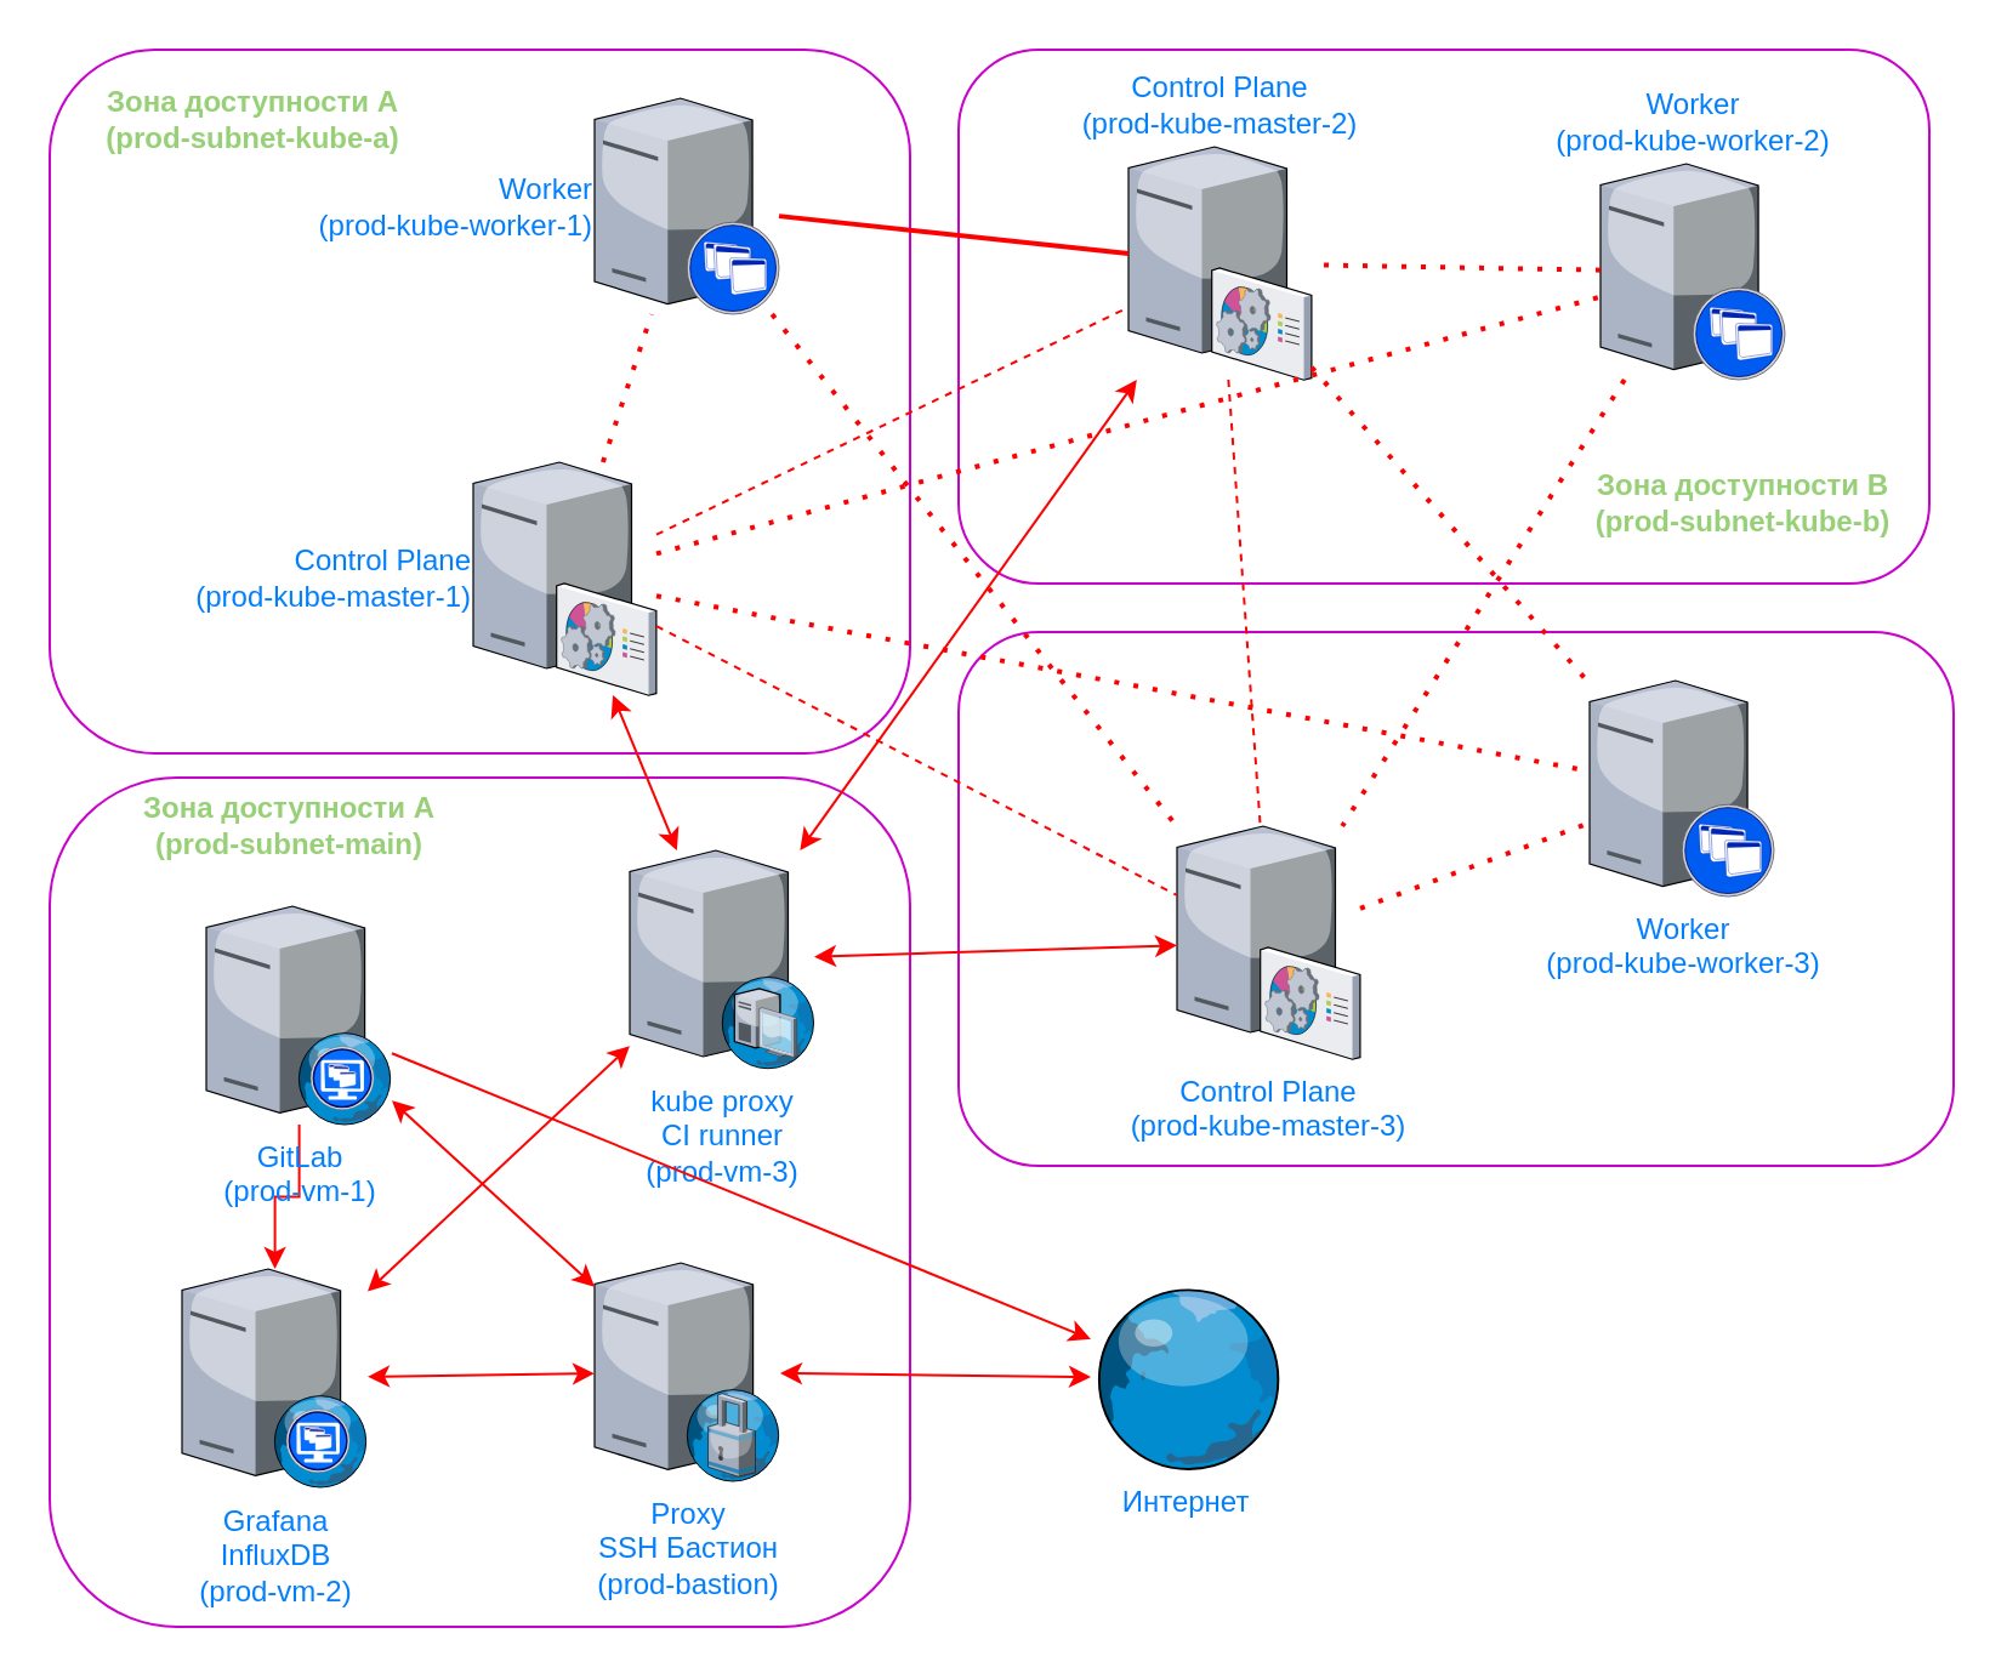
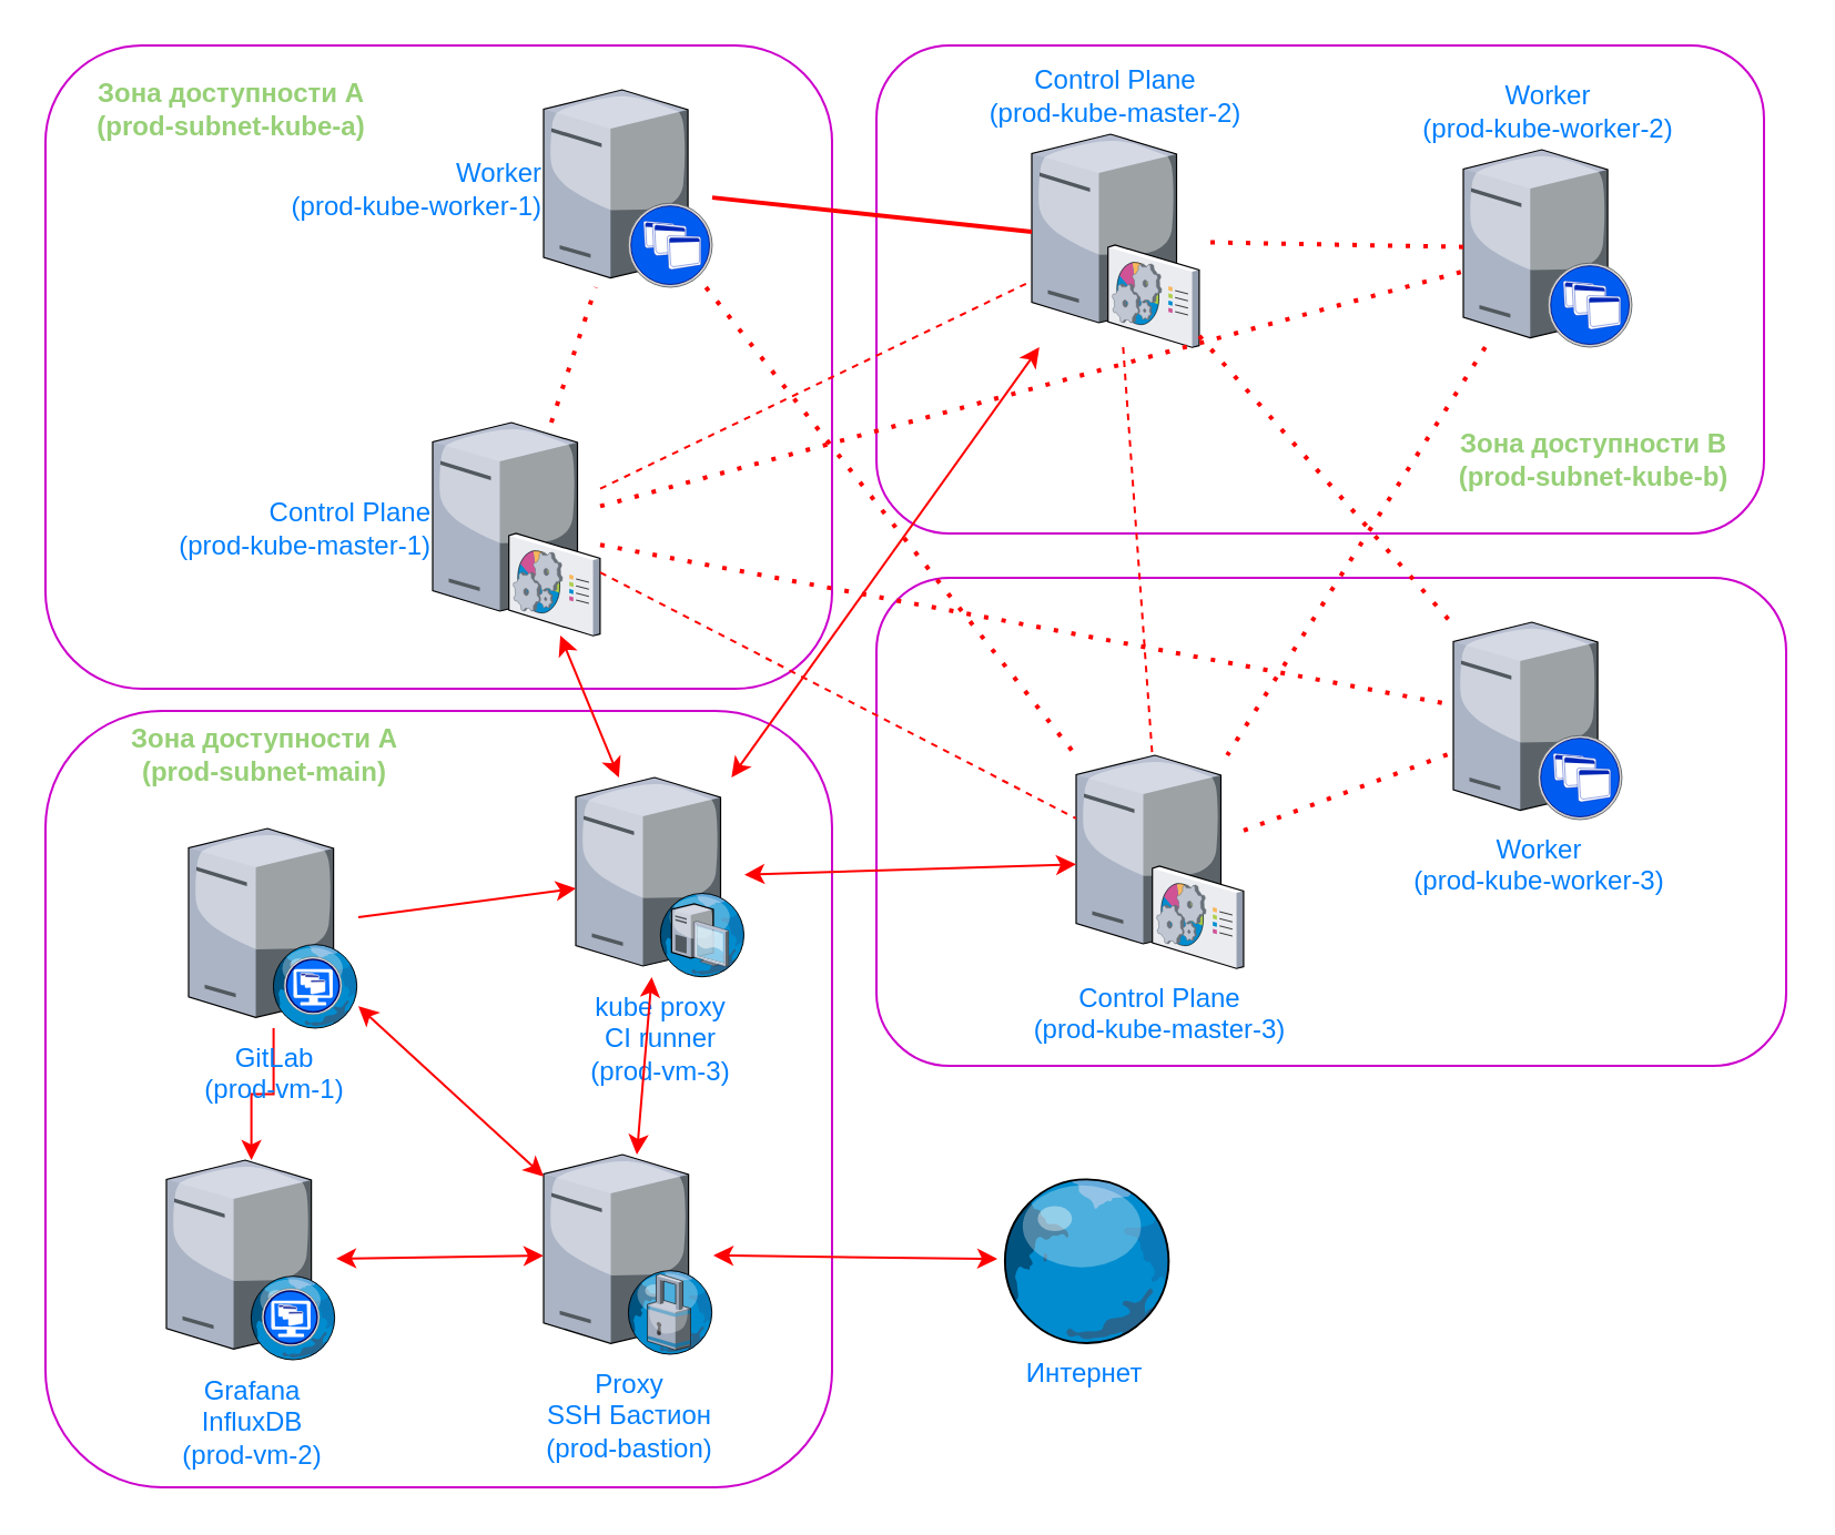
  <mxCell id="0" />
  <mxCell id="1" parent="0" />
  <mxCell id="2" value="" style="rounded=1;whiteSpace=wrap;html=1;labelPosition=center;verticalLabelPosition=middle;align=center;verticalAlign=middle;labelBackgroundColor=none;fillColor=none;strokeColor=#CC00CC;" parent="1" vertex="1"><mxGeometry x="20" y="20" width="354.5" height="290" as="geometry" /></mxCell>
  <mxCell id="3" value="" style="rounded=1;whiteSpace=wrap;html=1;fontColor=default;fillColor=none;strokeColor=#CC00CC;" parent="1" vertex="1"><mxGeometry x="394.5" y="20" width="400" height="220" as="geometry" /></mxCell>
  <mxCell id="4" value="" style="rounded=1;whiteSpace=wrap;html=1;fontColor=none;noLabel=1;fillColor=none;strokeColor=#CC00CC;" parent="1" vertex="1"><mxGeometry x="394.5" y="260" width="410" height="220" as="geometry" /></mxCell>
  <mxCell id="5" value="" style="rounded=1;whiteSpace=wrap;html=1;labelPosition=center;verticalLabelPosition=middle;align=center;verticalAlign=middle;fillColor=none;strokeColor=#CC00CC;" parent="1" vertex="1"><mxGeometry x="20" y="320" width="354.5" height="350" as="geometry" /></mxCell>
  <mxCell id="6" value="Proxy&lt;br&gt;SSH Бастион&lt;br&gt;(prod-bastion)" style="verticalLabelPosition=bottom;sketch=0;aspect=fixed;html=1;verticalAlign=top;strokeColor=none;align=center;outlineConnect=0;shape=mxgraph.citrix.proxy_server;fontColor=#007FFF;" parent="1" vertex="1"><mxGeometry x="244.5" y="520" width="76.5" height="90" as="geometry" /></mxCell>
  <mxCell id="7" value="Интернет" style="verticalLabelPosition=bottom;sketch=0;aspect=fixed;html=1;verticalAlign=top;strokeColor=none;align=center;outlineConnect=0;shape=mxgraph.citrix.globe;fontColor=#007FFF;" parent="1" vertex="1"><mxGeometry x="449" y="530" width="78.5" height="75" as="geometry" /></mxCell>
  <mxCell id="8" value="Control Plane&lt;br&gt;(prod-kube-master-1)" style="verticalLabelPosition=middle;sketch=0;aspect=fixed;html=1;verticalAlign=middle;strokeColor=none;align=right;outlineConnect=0;shape=mxgraph.citrix.command_center;labelPosition=left;fontColor=#007FFF;" parent="1" vertex="1"><mxGeometry x="194.5" y="190" width="75.5" height="96" as="geometry" /></mxCell>
  <mxCell id="9" value="Control Plane&lt;br&gt;(prod-kube-master-3)" style="verticalLabelPosition=bottom;sketch=0;aspect=fixed;html=1;verticalAlign=top;strokeColor=none;align=center;outlineConnect=0;shape=mxgraph.citrix.command_center;fontColor=#007FFF;" parent="1" vertex="1"><mxGeometry x="484.5" y="340" width="75.5" height="96" as="geometry" /></mxCell>
  <mxCell id="10" value="Control Plane&lt;br&gt;(prod-kube-master-2)" style="verticalLabelPosition=top;sketch=0;aspect=fixed;html=1;verticalAlign=bottom;strokeColor=none;align=center;outlineConnect=0;shape=mxgraph.citrix.command_center;labelPosition=center;fontColor=#007FFF;" parent="1" vertex="1"><mxGeometry x="464.5" y="60" width="75.5" height="96" as="geometry" /></mxCell>
  <mxCell id="11" value="Worker&lt;br&gt;(prod-kube-worker-1)" style="verticalLabelPosition=middle;sketch=0;aspect=fixed;html=1;verticalAlign=middle;strokeColor=none;align=right;outlineConnect=0;shape=mxgraph.citrix.xenapp_server;labelPosition=left;fontColor=#007FFF;" parent="1" vertex="1"><mxGeometry x="244.5" y="40" width="76" height="89" as="geometry" /></mxCell>
  <mxCell id="12" value="Worker&lt;br&gt;(prod-kube-worker-3)" style="verticalLabelPosition=bottom;sketch=0;aspect=fixed;html=1;verticalAlign=top;strokeColor=none;align=center;outlineConnect=0;shape=mxgraph.citrix.xenapp_server;fontColor=#007FFF;" parent="1" vertex="1"><mxGeometry x="654.5" y="280" width="76" height="89" as="geometry" /></mxCell>
  <mxCell id="13" value="Worker&lt;br&gt;(prod-kube-worker-2)" style="verticalLabelPosition=top;sketch=0;aspect=fixed;html=1;verticalAlign=bottom;strokeColor=none;align=center;outlineConnect=0;shape=mxgraph.citrix.xenapp_server;labelPosition=center;fontColor=#007FFF;" parent="1" vertex="1"><mxGeometry x="659" y="67" width="76" height="89" as="geometry" /></mxCell>
  <mxCell id="14" value="" style="edgeStyle=orthogonalEdgeStyle;rounded=0;orthogonalLoop=1;jettySize=auto;html=1;strokeColor=#FF0000;" parent="1" source="15" target="16" edge="1"><mxGeometry relative="1" as="geometry" /></mxCell>
  <mxCell id="15" value="GitLab&lt;br&gt;(prod-vm-1)" style="verticalLabelPosition=bottom;sketch=0;aspect=fixed;html=1;verticalAlign=top;strokeColor=none;align=center;outlineConnect=0;shape=mxgraph.citrix.desktop_web;fontColor=#007FFF;" parent="1" vertex="1"><mxGeometry x="84.5" y="373" width="76.5" height="90" as="geometry" /></mxCell>
  <mxCell id="16" value="Grafana&lt;br&gt;InfluxDB&lt;br&gt;(prod-vm-2)" style="verticalLabelPosition=bottom;sketch=0;aspect=fixed;html=1;verticalAlign=top;strokeColor=none;align=center;outlineConnect=0;shape=mxgraph.citrix.desktop_web;fontColor=#007FFF;" parent="1" vertex="1"><mxGeometry x="74.5" y="522.5" width="76.5" height="90" as="geometry" /></mxCell>
  <mxCell id="17" value="kube proxy&lt;br&gt;CI runner&lt;br&gt;(prod-vm-3)" style="verticalLabelPosition=bottom;sketch=0;aspect=fixed;html=1;verticalAlign=top;strokeColor=none;align=center;outlineConnect=0;shape=mxgraph.citrix.dhcp_server;fontColor=#007FFF;" parent="1" vertex="1"><mxGeometry x="259" y="350" width="76" height="90" as="geometry" /></mxCell>
  <mxCell id="18" value="" style="endArrow=classic;startArrow=classic;html=1;rounded=0;strokeColor=#FF0000;" parent="1" source="6" target="7" edge="1"><mxGeometry width="50" height="50" relative="1" as="geometry"><mxPoint x="394.5" y="450" as="sourcePoint" /><mxPoint x="444.5" y="400" as="targetPoint" /></mxGeometry></mxCell>
  <mxCell id="19" value="" style="endArrow=classic;startArrow=classic;html=1;rounded=0;strokeColor=#FF0000;" parent="1" source="15" target="6" edge="1"><mxGeometry width="50" height="50" relative="1" as="geometry"><mxPoint x="394.5" y="450" as="sourcePoint" /><mxPoint x="444.5" y="400" as="targetPoint" /></mxGeometry></mxCell>
  <mxCell id="20" value="" style="endArrow=classic;startArrow=classic;html=1;rounded=0;strokeColor=#FF0000;" parent="1" source="6" target="16" edge="1"><mxGeometry width="50" height="50" relative="1" as="geometry"><mxPoint x="394.5" y="450" as="sourcePoint" /><mxPoint x="444.5" y="400" as="targetPoint" /></mxGeometry></mxCell>
  <mxCell id="21" value="" style="endArrow=classic;startArrow=classic;html=1;rounded=0;strokeColor=#FF0000;" parent="1" source="17" target="8" edge="1"><mxGeometry width="50" height="50" relative="1" as="geometry"><mxPoint x="394.5" y="450" as="sourcePoint" /><mxPoint x="444.5" y="400" as="targetPoint" /></mxGeometry></mxCell>
  <mxCell id="22" value="" style="endArrow=classic;startArrow=classic;html=1;rounded=0;strokeColor=#FF0000;" parent="1" source="17" target="9" edge="1"><mxGeometry width="50" height="50" relative="1" as="geometry"><mxPoint x="394.5" y="450" as="sourcePoint" /><mxPoint x="444.5" y="400" as="targetPoint" /></mxGeometry></mxCell>
  <mxCell id="23" value="" style="endArrow=classic;startArrow=classic;html=1;rounded=0;strokeColor=#FF0000;" parent="1" source="17" target="10" edge="1"><mxGeometry width="50" height="50" relative="1" as="geometry"><mxPoint x="394.5" y="450" as="sourcePoint" /><mxPoint x="444.5" y="400" as="targetPoint" /></mxGeometry></mxCell>
- <mxCell id="24" value="" style="endArrow=classic;html=1;rounded=0;strokeColor=#FF0000;" parent="1" source="15" target="7" edge="1"><mxGeometry width="50" height="50" relative="1" as="geometry"><mxPoint x="394.5" y="450" as="sourcePoint" /><mxPoint x="444.5" y="400" as="targetPoint" /></mxGeometry></mxCell>
+ <mxCell id="24" value="" style="endArrow=classic;html=1;rounded=0;strokeColor=#FF0000;" parent="1" source="15" target="17" edge="1"><mxGeometry width="50" height="50" relative="1" as="geometry"><mxPoint x="394.5" y="450" as="sourcePoint" /><mxPoint x="444.5" y="400" as="targetPoint" /></mxGeometry></mxCell>
  <mxCell id="25" value="" style="endArrow=none;dashed=1;html=1;rounded=0;strokeColor=#FF0000;" parent="1" source="10" target="9" edge="1"><mxGeometry width="50" height="50" relative="1" as="geometry"><mxPoint x="394.5" y="470" as="sourcePoint" /><mxPoint x="444.5" y="420" as="targetPoint" /></mxGeometry></mxCell>
  <mxCell id="26" value="" style="endArrow=none;dashed=1;html=1;rounded=0;labelBackgroundColor=#6666FF;strokeColor=#FF0000;" parent="1" source="8" target="9" edge="1"><mxGeometry width="50" height="50" relative="1" as="geometry"><mxPoint x="394.5" y="450" as="sourcePoint" /><mxPoint x="444.5" y="400" as="targetPoint" /></mxGeometry></mxCell>
  <mxCell id="27" value="" style="endArrow=none;dashed=1;html=1;rounded=0;strokeColor=#FF0000;" parent="1" source="8" target="10" edge="1"><mxGeometry width="50" height="50" relative="1" as="geometry"><mxPoint x="394.5" y="450" as="sourcePoint" /><mxPoint x="444.5" y="400" as="targetPoint" /></mxGeometry></mxCell>
  <mxCell id="28" value="" style="endArrow=none;dashed=1;html=1;dashPattern=1 3;strokeWidth=2;rounded=0;strokeColor=#FF0000;" parent="1" source="8" target="11" edge="1"><mxGeometry width="50" height="50" relative="1" as="geometry"><mxPoint x="394.5" y="450" as="sourcePoint" /><mxPoint x="444.5" y="400" as="targetPoint" /></mxGeometry></mxCell>
  <mxCell id="29" value="" style="endArrow=none;dashed=1;html=1;dashPattern=1 3;strokeWidth=2;rounded=0;strokeColor=#FF0000;" parent="1" source="8" target="12" edge="1"><mxGeometry width="50" height="50" relative="1" as="geometry"><mxPoint x="394.5" y="450" as="sourcePoint" /><mxPoint x="444.5" y="400" as="targetPoint" /></mxGeometry></mxCell>
  <mxCell id="30" value="" style="endArrow=none;dashed=1;html=1;dashPattern=1 3;strokeWidth=2;rounded=0;strokeColor=#FF0000;" parent="1" source="8" target="13" edge="1"><mxGeometry width="50" height="50" relative="1" as="geometry"><mxPoint x="394.5" y="450" as="sourcePoint" /><mxPoint x="444.5" y="400" as="targetPoint" /></mxGeometry></mxCell>
  <mxCell id="31" value="" style="endArrow=none;dashed=1;html=1;dashPattern=1 3;strokeWidth=2;rounded=0;strokeColor=#FF0000;" parent="1" source="9" target="12" edge="1"><mxGeometry width="50" height="50" relative="1" as="geometry"><mxPoint x="394.5" y="470" as="sourcePoint" /><mxPoint x="444.5" y="420" as="targetPoint" /></mxGeometry></mxCell>
  <mxCell id="32" value="" style="endArrow=none;dashed=1;html=1;dashPattern=1 3;strokeWidth=2;rounded=0;labelBackgroundColor=#FFFFFF;strokeColor=#FF0000;" parent="1" source="13" target="9" edge="1"><mxGeometry width="50" height="50" relative="1" as="geometry"><mxPoint x="394.5" y="470" as="sourcePoint" /><mxPoint x="444.5" y="420" as="targetPoint" /></mxGeometry></mxCell>
  <mxCell id="33" value="" style="endArrow=none;dashed=1;html=1;dashPattern=1 3;strokeWidth=2;rounded=0;labelBackgroundColor=#FFFFFF;strokeColor=#FF0000;" parent="1" source="11" target="9" edge="1"><mxGeometry width="50" height="50" relative="1" as="geometry"><mxPoint x="394.5" y="450" as="sourcePoint" /><mxPoint x="444.5" y="400" as="targetPoint" /></mxGeometry></mxCell>
  <mxCell id="34" value="" style="endArrow=none;dashed=1;html=1;dashPattern=1 3;strokeWidth=2;rounded=0;strokeColor=#FF0000;" parent="1" source="10" target="12" edge="1"><mxGeometry width="50" height="50" relative="1" as="geometry"><mxPoint x="394.5" y="470" as="sourcePoint" /><mxPoint x="444.5" y="420" as="targetPoint" /></mxGeometry></mxCell>
  <mxCell id="35" value="" style="endArrow=none;dashed=1;html=1;dashPattern=1 3;strokeWidth=2;rounded=0;strokeColor=#FF0000;" parent="1" source="13" target="10" edge="1"><mxGeometry width="50" height="50" relative="1" as="geometry"><mxPoint x="394.5" y="470" as="sourcePoint" /><mxPoint x="444.5" y="420" as="targetPoint" /></mxGeometry></mxCell>
  <mxCell id="36" value="" style="endArrow=none;dashed=0;html=1;dashPattern=1 3;strokeWidth=2;rounded=0;strokeColor=#FF0000;" parent="1" source="11" target="10" edge="1"><mxGeometry width="50" height="50" relative="1" as="geometry"><mxPoint x="394.5" y="450" as="sourcePoint" /><mxPoint x="444.5" y="400" as="targetPoint" /></mxGeometry></mxCell>
  <mxCell id="37" value="&lt;b&gt;Зона доступности A&lt;br&gt;(prod-subnet-kube-a)&lt;br&gt;&lt;/b&gt;" style="text;html=1;strokeColor=none;fillColor=none;align=center;verticalAlign=middle;whiteSpace=wrap;rounded=0;fontColor=#97D077;" parent="1" vertex="1"><mxGeometry x="39" y="37" width="130" height="23" as="geometry" /></mxCell>
  <mxCell id="38" value="&lt;b&gt;Зона доступности B&lt;br&gt;(prod-subnet-kube-b)&lt;br&gt;&lt;/b&gt;" style="text;html=1;strokeColor=none;fillColor=none;align=center;verticalAlign=middle;whiteSpace=wrap;rounded=0;fontColor=#97D077;" parent="1" vertex="1"><mxGeometry x="654.5" y="180" width="125.5" height="53" as="geometry" /></mxCell>
  <mxCell id="39" value="&lt;b&gt;Зона доступности A&lt;br&gt;(prod-subnet-main)&lt;br&gt;&lt;/b&gt;" style="text;html=1;strokeColor=none;fillColor=none;align=center;verticalAlign=middle;whiteSpace=wrap;rounded=0;fontColor=#97D077;" parent="1" vertex="1"><mxGeometry x="49" y="320" width="140" height="40" as="geometry" /></mxCell>
- <mxCell id="40" value="" style="endArrow=classic;startArrow=classic;html=1;rounded=0;strokeColor=#FF0000;" parent="1" source="17" target="16" edge="1"><mxGeometry width="50" height="50" relative="1" as="geometry"><mxPoint x="579" y="509.92" as="sourcePoint" /><mxPoint x="673" y="590.92" as="targetPoint" /></mxGeometry></mxCell>
+ <mxCell id="40" value="" style="endArrow=classic;startArrow=classic;html=1;rounded=0;strokeColor=#FF0000;" parent="1" source="17" target="6" edge="1"><mxGeometry width="50" height="50" relative="1" as="geometry"><mxPoint x="579" y="509.92" as="sourcePoint" /><mxPoint x="673" y="590.92" as="targetPoint" /></mxGeometry></mxCell>
